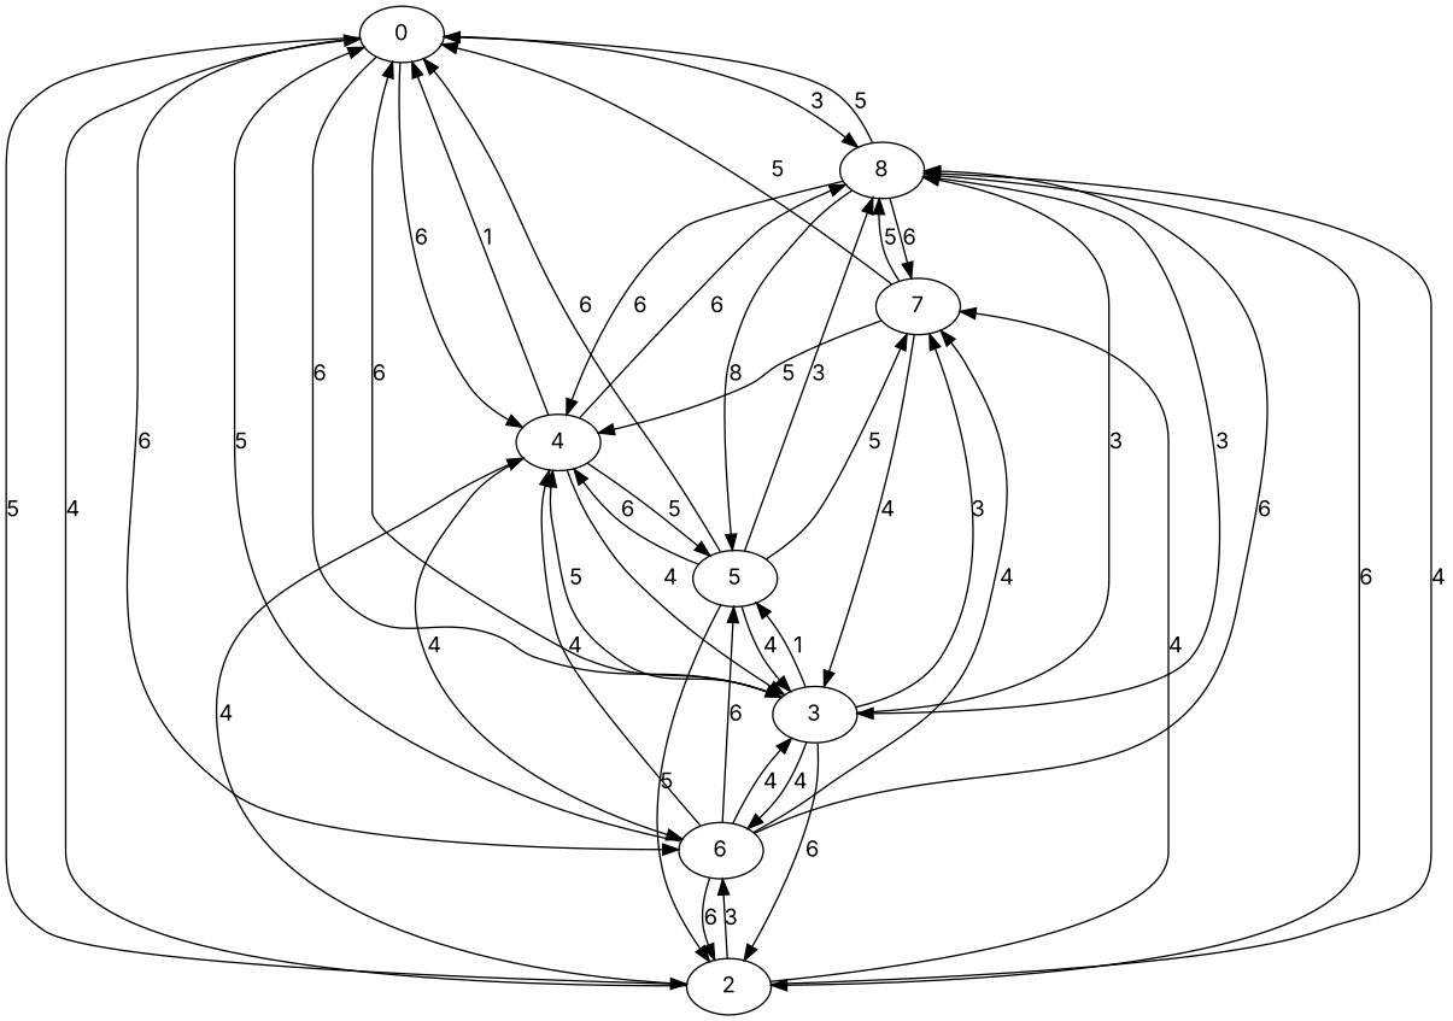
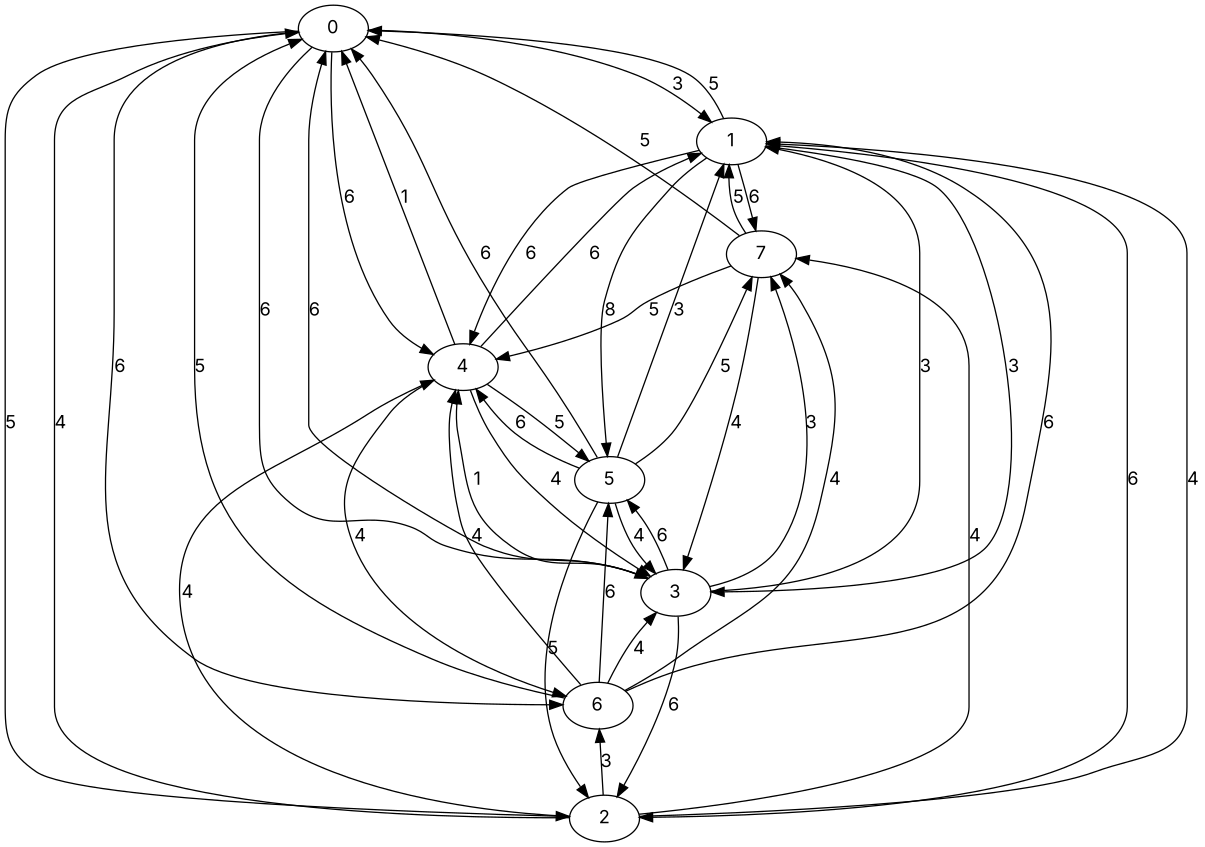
  strict digraph {
    fontname=Inter
    node [fontname=Inter]
    edge [fontname=Inter]
    0
-   1 [label=8]
+   1
    2
    3
    4
    6
    5
    7
    0 -> 1 [label=3]
    0 -> 2 [label=5]
    0 -> 3 [label=6]
    0 -> 4 [label=6]
    0 -> 6 [label=6]
    1 -> 0 [label=5]
    1 -> 2 [label=6]
    1 -> 3 [label=3]
    1 -> 4 [label=6]
    1 -> 5 [label=8]
    1 -> 7 [label=6]
    2 -> 0 [label=4]
    2 -> 1 [label=4]
    2 -> 4 [label=4]
    2 -> 6 [label=3]
    2 -> 7 [label=4]
    3 -> 0 [label=6]
    3 -> 1 [label=3]
    3 -> 2 [label=6]
-   3 -> 4 [label=5]
-   3 -> 6 [label=4]
-   3 -> 5 [label=1]
+   3 -> 4 [label=1]
+   3 -> 5 [label=6]
    3 -> 7 [label=3]
    4 -> 0 [label=1]
    4 -> 1 [label=6]
    4 -> 3 [label=4]
    4 -> 6 [label=4]
    4 -> 5 [label=5]
    6 -> 0 [label=5]
    6 -> 1 [label=6]
-   6 -> 2 [label=6]
    6 -> 3 [label=4]
    6 -> 4 [label=4]
    6 -> 5 [label=6]
    6 -> 7 [label=4]
    5 -> 0 [label=6]
    5 -> 1 [label=3]
    5 -> 2 [label=5]
    5 -> 3 [label=4]
    5 -> 4 [label=6]
    5 -> 7 [label=5]
    7 -> 0 [label=5]
    7 -> 1 [label=5]
    7 -> 3 [label=4]
    7 -> 4 [label=5]
  }
